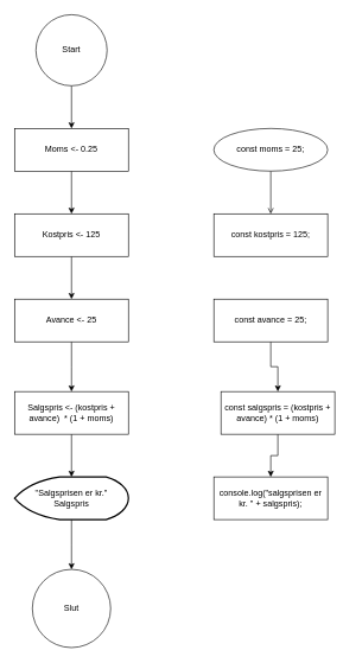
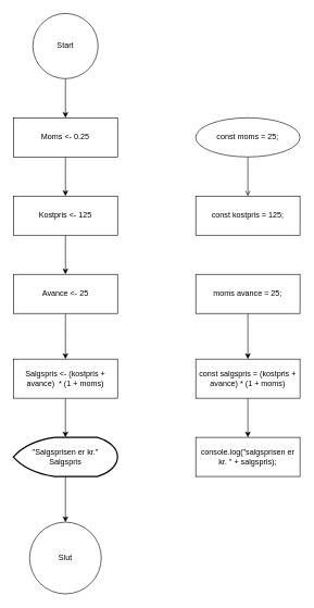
  <mxCell id="0" />
  <mxCell id="1" parent="0" />
  <mxCell id="2" style="edgeStyle=orthogonalEdgeStyle;rounded=0;orthogonalLoop=1;jettySize=auto;html=1;entryX=0.5;entryY=0;entryDx=0;entryDy=0;" edge="1" parent="1" source="3" target="5"><mxGeometry relative="1" as="geometry" /></mxCell>
  <mxCell id="3" value="Start" style="ellipse;whiteSpace=wrap;html=1;aspect=fixed;" vertex="1" parent="1"><mxGeometry x="50" y="20" width="100" height="100" as="geometry" /></mxCell>
  <mxCell id="4" style="edgeStyle=orthogonalEdgeStyle;rounded=0;orthogonalLoop=1;jettySize=auto;html=1;entryX=0.5;entryY=0;entryDx=0;entryDy=0;" edge="1" parent="1" source="5" target="7"><mxGeometry relative="1" as="geometry" /></mxCell>
  <mxCell id="5" value="Moms &amp;lt;- 0.25" style="rounded=0;whiteSpace=wrap;html=1;" vertex="1" parent="1"><mxGeometry x="20" y="180" width="160" height="60" as="geometry" /></mxCell>
  <mxCell id="6" style="edgeStyle=orthogonalEdgeStyle;rounded=0;orthogonalLoop=1;jettySize=auto;html=1;entryX=0.5;entryY=0;entryDx=0;entryDy=0;" edge="1" parent="1" source="7" target="9"><mxGeometry relative="1" as="geometry" /></mxCell>
  <mxCell id="7" value="Kostpris &amp;lt;- 125" style="rounded=0;whiteSpace=wrap;html=1;" vertex="1" parent="1"><mxGeometry x="20" y="300" width="160" height="60" as="geometry" /></mxCell>
  <mxCell id="8" style="edgeStyle=orthogonalEdgeStyle;rounded=0;orthogonalLoop=1;jettySize=auto;html=1;exitX=0.5;exitY=1;exitDx=0;exitDy=0;" edge="1" parent="1" source="9"><mxGeometry relative="1" as="geometry"><mxPoint x="100" y="550" as="targetPoint" /></mxGeometry></mxCell>
  <mxCell id="9" value="Avance &amp;lt;- 25" style="rounded=0;whiteSpace=wrap;html=1;" vertex="1" parent="1"><mxGeometry x="20" y="420" width="160" height="60" as="geometry" /></mxCell>
  <mxCell id="10" style="edgeStyle=orthogonalEdgeStyle;rounded=0;orthogonalLoop=1;jettySize=auto;html=1;entryX=0.5;entryY=0;entryDx=0;entryDy=0;entryPerimeter=0;" edge="1" parent="1" source="11" target="13"><mxGeometry relative="1" as="geometry" /></mxCell>
  <mxCell id="11" value="Salgspris &amp;lt;- (kostpris + avance)&amp;nbsp; * (1 + moms)" style="rounded=0;whiteSpace=wrap;html=1;" vertex="1" parent="1"><mxGeometry x="20" y="550" width="160" height="60" as="geometry" /></mxCell>
  <mxCell id="12" style="edgeStyle=orthogonalEdgeStyle;rounded=0;orthogonalLoop=1;jettySize=auto;html=1;" edge="1" parent="1" source="13"><mxGeometry relative="1" as="geometry"><mxPoint x="100" y="800" as="targetPoint" /></mxGeometry></mxCell>
  <mxCell id="13" value="&lt;div&gt;&quot;Salgsprisen er kr.&quot;&lt;/div&gt;&lt;div&gt;Salgspris&lt;br&gt;&lt;/div&gt;" style="strokeWidth=2;html=1;shape=mxgraph.flowchart.display;whiteSpace=wrap;" vertex="1" parent="1"><mxGeometry x="20" y="670" width="160" height="60" as="geometry" /></mxCell>
  <mxCell id="14" value="Slut" style="ellipse;whiteSpace=wrap;html=1;aspect=fixed;" vertex="1" parent="1"><mxGeometry x="45" y="800" width="110" height="110" as="geometry" /></mxCell>
  <mxCell id="15" style="edgeStyle=orthogonalEdgeStyle;rounded=0;orthogonalLoop=1;jettySize=auto;html=1;entryX=0.5;entryY=0;entryDx=0;entryDy=0;endArrow=open;" edge="1" parent="1" source="16" target="17"><mxGeometry relative="1" as="geometry" /></mxCell>
  <mxCell id="16" value="const moms = 25;" style="ellipse;whiteSpace=wrap;html=1;" vertex="1" parent="1"><mxGeometry x="300" y="180" width="160" height="60" as="geometry" /></mxCell>
  <mxCell id="17" value="const kostpris = 125;" style="rounded=0;whiteSpace=wrap;html=1;" vertex="1" parent="1"><mxGeometry x="300" y="300" width="160" height="60" as="geometry" /></mxCell>
  <mxCell id="18" value="" style="edgeStyle=orthogonalEdgeStyle;rounded=0;orthogonalLoop=1;jettySize=auto;html=1;" edge="1" parent="1" source="19" target="21"><mxGeometry relative="1" as="geometry" /></mxCell>
- <mxCell id="19" value="const avance = 25;" style="rounded=0;whiteSpace=wrap;html=1;" vertex="1" parent="1"><mxGeometry x="300" y="420" width="160" height="60" as="geometry" /></mxCell>
+ <mxCell id="19" value="moms avance = 25;" style="rounded=0;whiteSpace=wrap;html=1;" vertex="1" parent="1"><mxGeometry x="300" y="420" width="160" height="60" as="geometry" /></mxCell>
  <mxCell id="20" style="edgeStyle=orthogonalEdgeStyle;rounded=0;orthogonalLoop=1;jettySize=auto;html=1;entryX=0.5;entryY=0;entryDx=0;entryDy=0;" edge="1" parent="1" source="21" target="22"><mxGeometry relative="1" as="geometry" /></mxCell>
- <mxCell id="21" value="const salgspris = (kostpris + avance) * (1 + moms)" style="rounded=0;whiteSpace=wrap;html=1;" vertex="1" parent="1"><mxGeometry x="310" y="550" width="160" height="60" as="geometry" /></mxCell>
+ <mxCell id="21" value="const salgspris = (kostpris + avance) * (1 + moms)" style="rounded=0;whiteSpace=wrap;html=1;" vertex="1" parent="1"><mxGeometry x="300" y="550" width="160" height="60" as="geometry" /></mxCell>
  <mxCell id="22" value="console.log(&quot;salgsprisen er kr. &quot; + salgspris);" style="rounded=0;whiteSpace=wrap;html=1;" vertex="1" parent="1"><mxGeometry x="300" y="670" width="160" height="60" as="geometry" /></mxCell>
